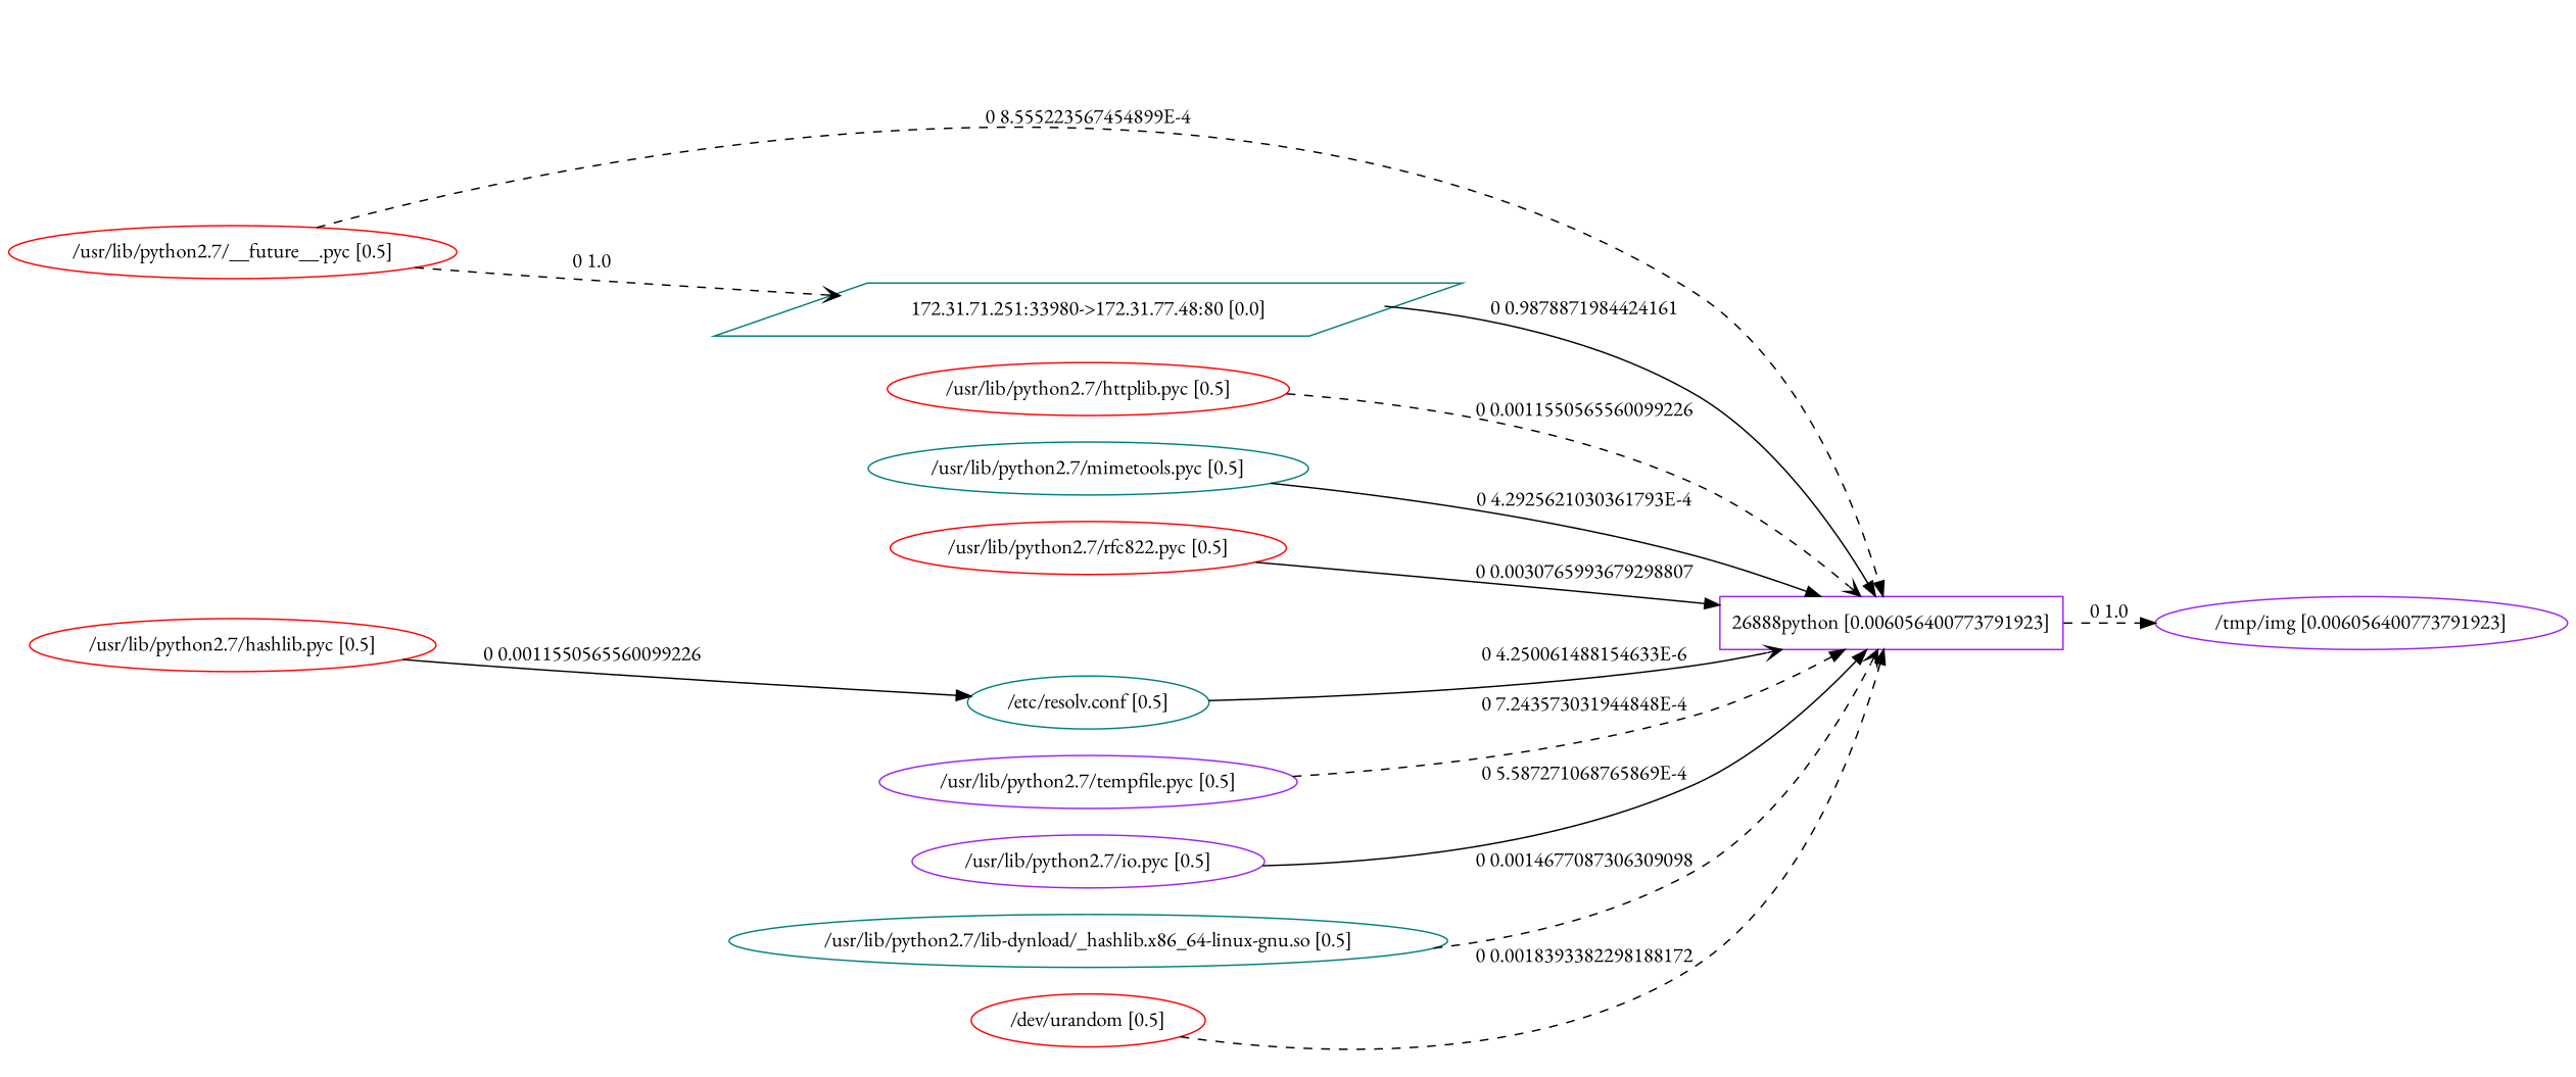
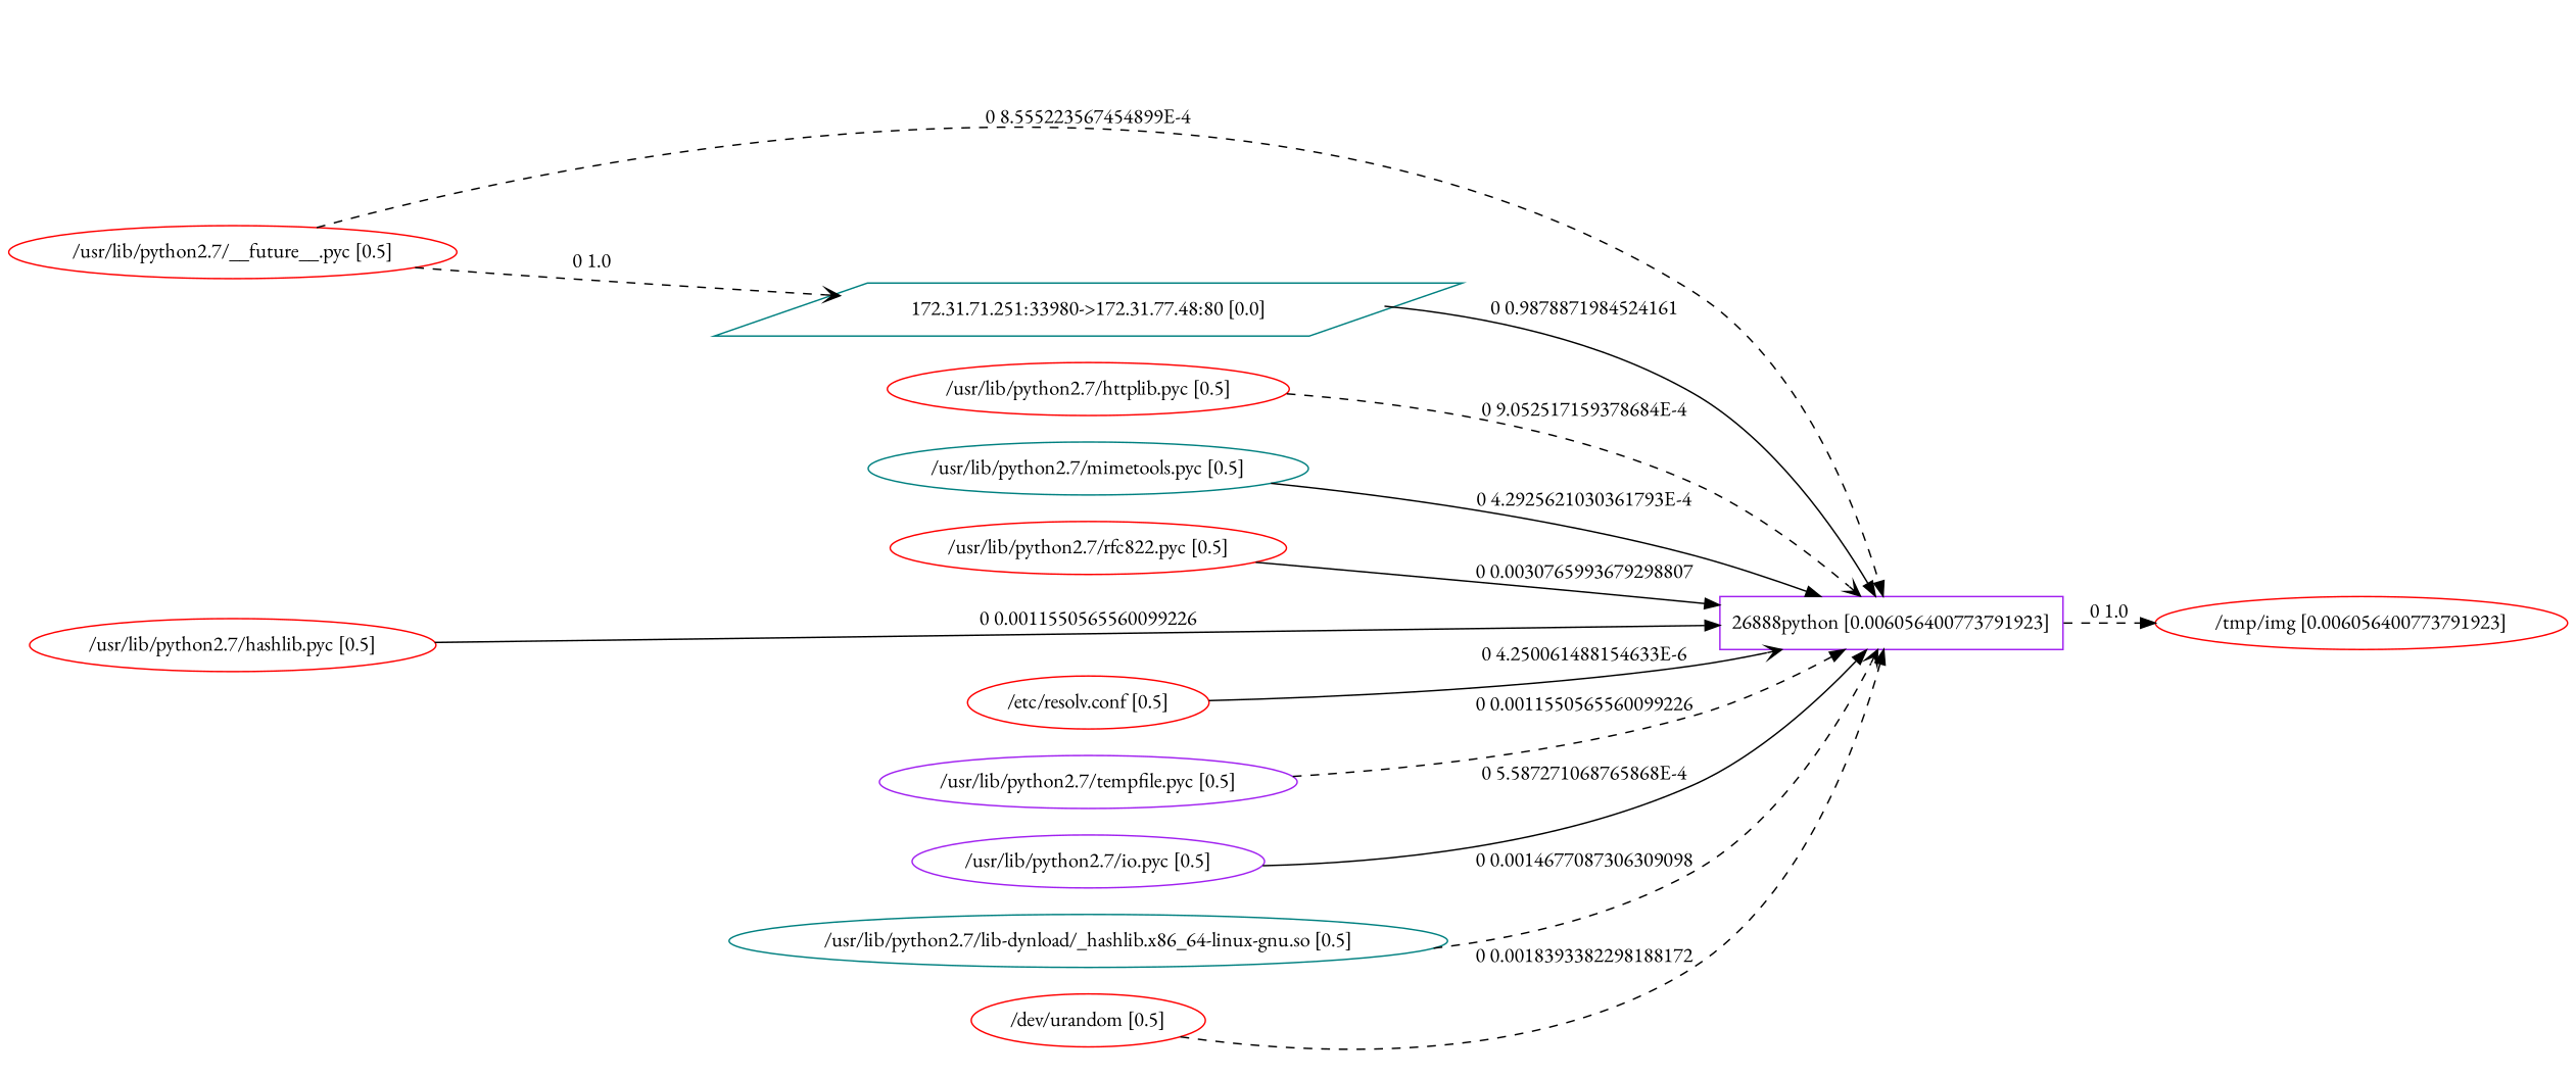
  digraph {
    fontname="EB Garamond"
    rankdir=LR
    node [color=red fontname="EB Garamond" shape=ellipse]
    edge [arrowhead=normal fontname="EB Garamond" style=dashed]
-   n1 [color=purple label="/tmp/img [0.006056400773791923]"]
+   n1 [label="/tmp/img [0.006056400773791923]"]
    n2 [color=purple label="26888python [0.006056400773791923]" shape=box]
    n3 [color=teal label="172.31.71.251:33980->172.31.77.48:80 [0.0]" shape=parallelogram]
    n4 [label="/usr/lib/python2.7/httplib.pyc [0.5]"]
    n5 [color=teal label="/usr/lib/python2.7/mimetools.pyc [0.5]"]
    n6 [label="/usr/lib/python2.7/rfc822.pyc [0.5]"]
    n7 [label="/usr/lib/python2.7/__future__.pyc [0.5]"]
    n8 [label="/usr/lib/python2.7/hashlib.pyc [0.5]"]
-   n9 [color=teal label="/etc/resolv.conf [0.5]"]
+   n9 [label="/etc/resolv.conf [0.5]"]
    n10 [color=purple label="/usr/lib/python2.7/tempfile.pyc [0.5]"]
    n11 [color=purple label="/usr/lib/python2.7/io.pyc [0.5]"]
    n12 [color=teal label="/usr/lib/python2.7/lib-dynload/_hashlib.x86_64-linux-gnu.so [0.5]"]
    n13 [label="/dev/urandom [0.5]"]
    n2 -> n1 [label="0 1.0"]
-   n3 -> n2 [label="0 0.9878871984424161" style=solid]
-   n4 -> n2 [arrowhead=vee label="0 0.0011550565560099226"]
+   n3 -> n2 [label="0 0.9878871984524161" style=solid]
+   n4 -> n2 [arrowhead=vee label="0 9.052517159378684E-4"]
    n5 -> n2 [label="0 4.2925621030361793E-4" style=solid]
    n6 -> n2 [label="0 0.0030765993679298807" style=solid]
    n7 -> n2 [label="0 8.555223567454899E-4"]
    n7 -> n3 [arrowhead=vee label="0 1.0"]
-   n8 -> n9 [label="0 0.0011550565560099226" style=solid]
+   n8 -> n2 [label="0 0.0011550565560099226" style=solid]
    n9 -> n2 [arrowhead=vee label="0 4.250061488154633E-6" style=solid]
-   n10 -> n2 [label="0 7.243573031944848E-4"]
-   n11 -> n2 [label="0 5.587271068765869E-4" style=solid]
+   n10 -> n2 [label="0 0.0011550565560099226"]
+   n11 -> n2 [label="0 5.587271068765868E-4" style=solid]
    n12 -> n2 [arrowhead=vee label="0 0.0014677087306309098"]
    n13 -> n2 [label="0 0.0018393382298188172"]
  }
